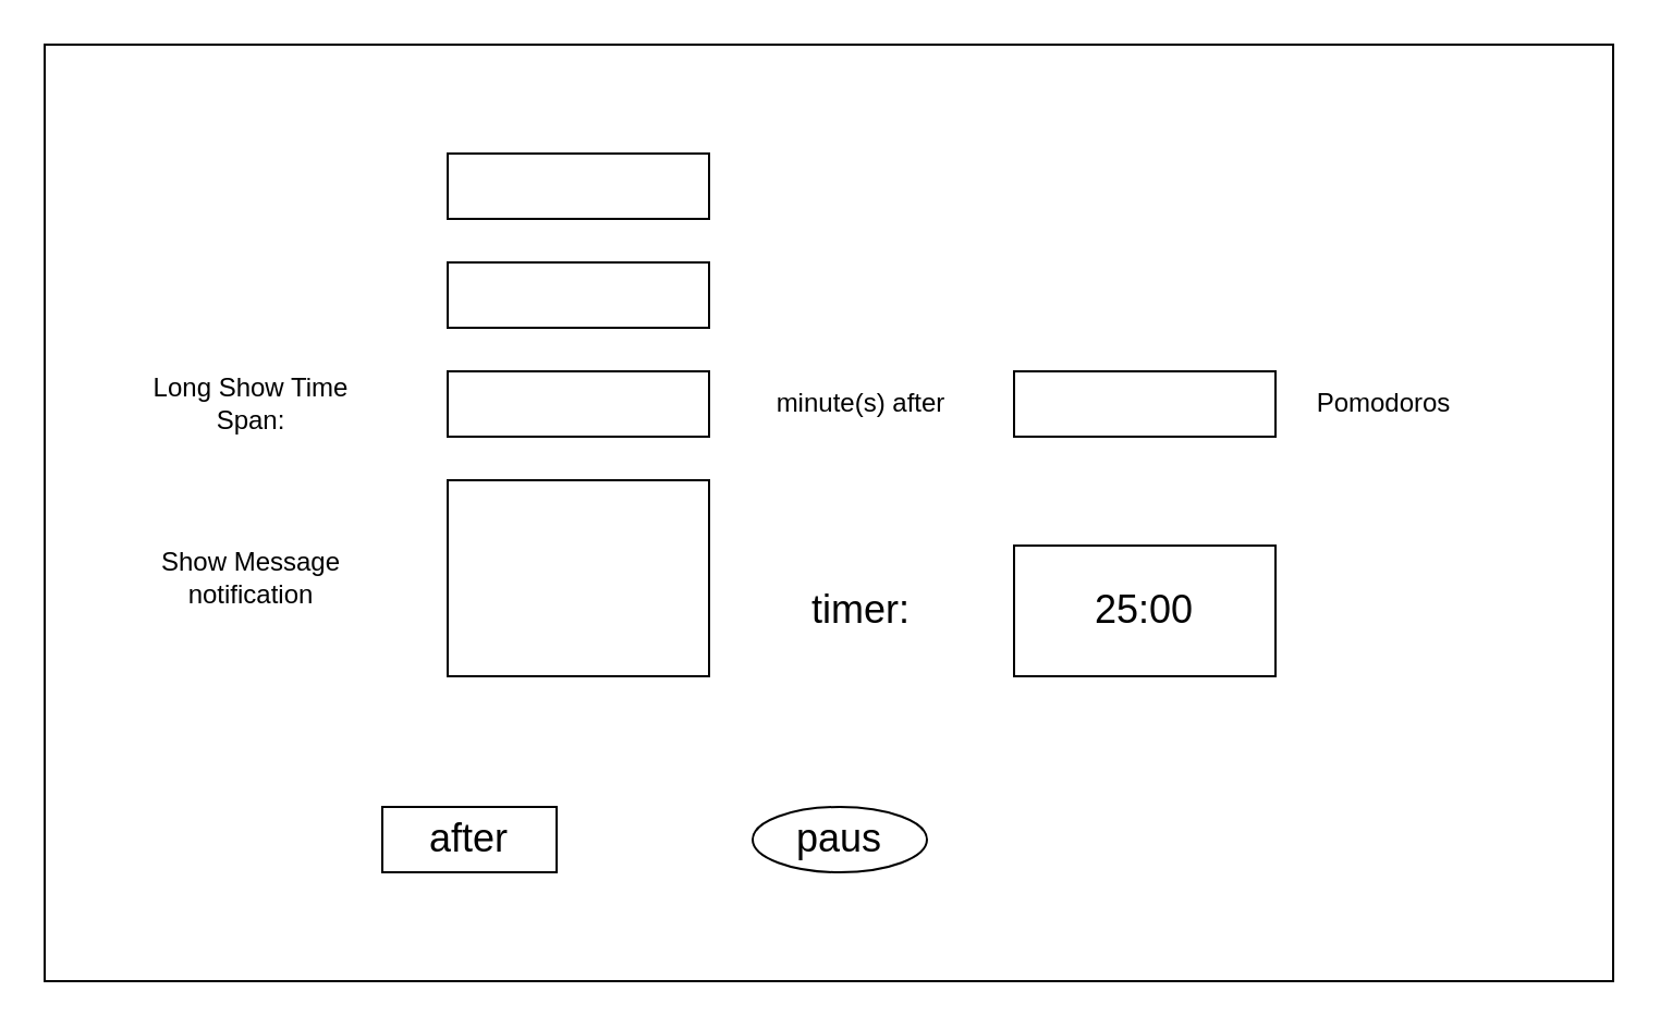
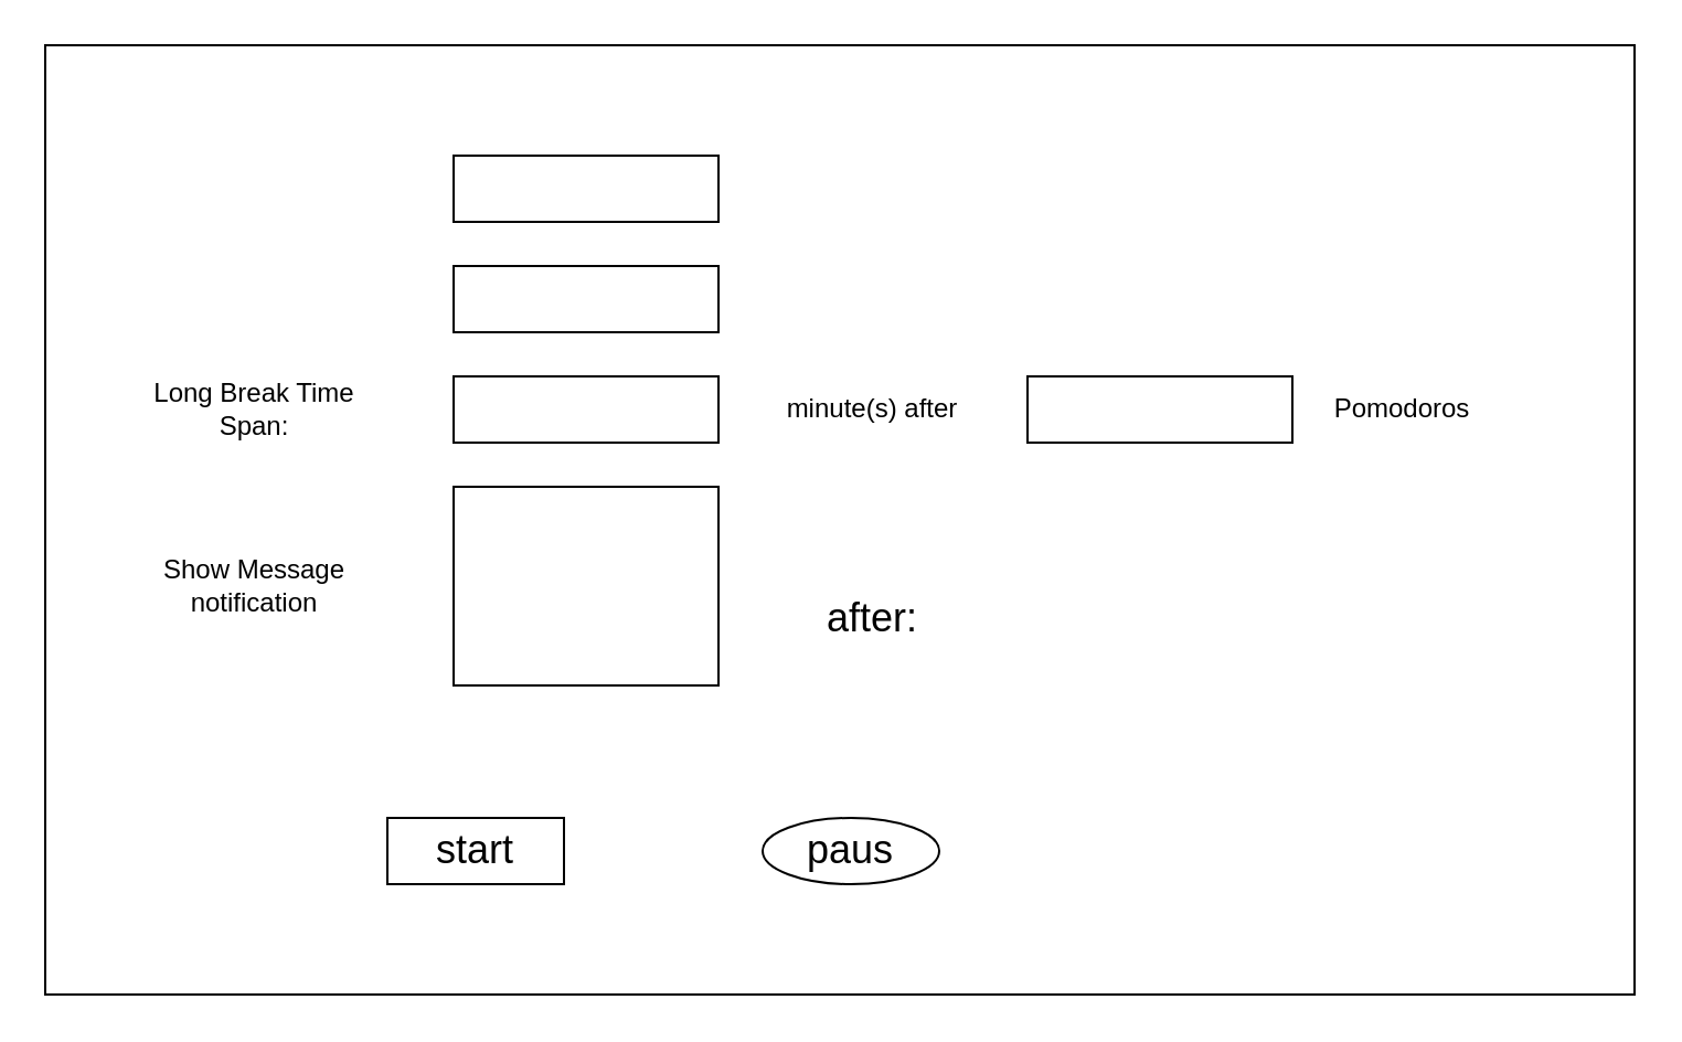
  <mxCell id="0" />
  <mxCell id="1" parent="0" />
  <mxCell id="2" value="" style="rounded=0;whiteSpace=wrap;html=1;" parent="1" vertex="1"><mxGeometry x="20" y="20" width="720" height="430" as="geometry" /></mxCell>
  <mxCell id="3" value="" style="rounded=0;whiteSpace=wrap;html=1;" parent="1" vertex="1"><mxGeometry x="205" y="70" width="120" height="30" as="geometry" /></mxCell>
  <mxCell id="4" value="" style="rounded=0;whiteSpace=wrap;html=1;" parent="1" vertex="1"><mxGeometry x="205" y="220" width="120" height="90" as="geometry" /></mxCell>
  <mxCell id="5" value="" style="rounded=0;whiteSpace=wrap;html=1;" parent="1" vertex="1"><mxGeometry x="205" y="170" width="120" height="30" as="geometry" /></mxCell>
  <mxCell id="6" value="" style="rounded=0;whiteSpace=wrap;html=1;" parent="1" vertex="1"><mxGeometry x="205" y="120" width="120" height="30" as="geometry" /></mxCell>
  <mxCell id="7" value="" style="rounded=0;whiteSpace=wrap;html=1;" parent="1" vertex="1"><mxGeometry x="465" y="170" width="120" height="30" as="geometry" /></mxCell>
  <mxCell id="8" value="minute(s) after" style="text;html=1;strokeColor=none;fillColor=none;align=center;verticalAlign=middle;whiteSpace=wrap;rounded=0;" parent="1" vertex="1"><mxGeometry x="335" y="170" width="120" height="30" as="geometry" /></mxCell>
- <mxCell id="9" value="Long Show Time Span:" style="text;html=1;strokeColor=none;fillColor=none;align=center;verticalAlign=middle;whiteSpace=wrap;rounded=0;" parent="1" vertex="1"><mxGeometry x="55" y="170" width="120" height="30" as="geometry" /></mxCell>
+ <mxCell id="9" value="Long Break Time Span:" style="text;html=1;strokeColor=none;fillColor=none;align=center;verticalAlign=middle;whiteSpace=wrap;rounded=0;" parent="1" vertex="1"><mxGeometry x="55" y="170" width="120" height="30" as="geometry" /></mxCell>
  <mxCell id="10" value="Show Message notification" style="text;html=1;strokeColor=none;fillColor=none;align=center;verticalAlign=middle;whiteSpace=wrap;rounded=0;" parent="1" vertex="1"><mxGeometry x="55" y="250" width="120" height="30" as="geometry" /></mxCell>
  <mxCell id="11" value="Pomodoros" style="text;html=1;strokeColor=none;fillColor=none;align=center;verticalAlign=middle;whiteSpace=wrap;rounded=0;" parent="1" vertex="1"><mxGeometry x="575" y="170" width="120" height="30" as="geometry" /></mxCell>
- <mxCell id="12" value="&lt;font style=&quot;font-size: 18px&quot;&gt;after&lt;/font&gt;" style="rounded=0;whiteSpace=wrap;html=1;" vertex="1" parent="1"><mxGeometry x="175" y="370" width="80" height="30" as="geometry" /></mxCell>
+ <mxCell id="12" value="&lt;font style=&quot;font-size: 18px&quot;&gt;start&lt;/font&gt;" style="rounded=0;whiteSpace=wrap;html=1;" vertex="1" parent="1"><mxGeometry x="175" y="370" width="80" height="30" as="geometry" /></mxCell>
  <mxCell id="13" value="&lt;span style=&quot;font-size: 18px&quot;&gt;paus&lt;/span&gt;" style="ellipse;whiteSpace=wrap;html=1;" vertex="1" parent="1"><mxGeometry x="345" y="370" width="80" height="30" as="geometry" /></mxCell>
- <mxCell id="14" value="25:00" style="rounded=0;whiteSpace=wrap;html=1;fontSize=18;" vertex="1" parent="1"><mxGeometry x="465" y="250" width="120" height="60" as="geometry" /></mxCell>
- <mxCell id="15" value="timer:" style="text;html=1;strokeColor=none;fillColor=none;align=center;verticalAlign=middle;whiteSpace=wrap;rounded=0;fontSize=18;" vertex="1" parent="1"><mxGeometry x="365" y="265" width="60" height="30" as="geometry" /></mxCell>
+ <mxCell id="15" value="after:" style="text;html=1;strokeColor=none;fillColor=none;align=center;verticalAlign=middle;whiteSpace=wrap;rounded=0;fontSize=18;" vertex="1" parent="1"><mxGeometry x="365" y="265" width="60" height="30" as="geometry" /></mxCell>
